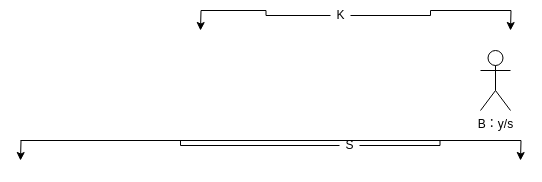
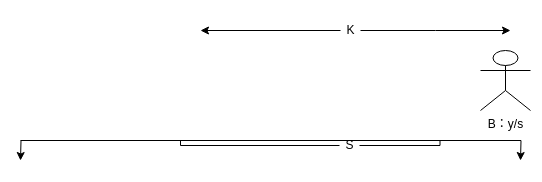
  <mxCell id="0" />
  <mxCell id="1" parent="0" />
  <mxCell id="2" value="" style="endArrow=none;html=1;" edge="1" parent="1"><mxGeometry width="50" height="50" relative="1" as="geometry"><mxPoint x="20" y="140" as="sourcePoint" /><mxPoint x="520" y="140" as="targetPoint" /></mxGeometry></mxCell>
- <mxCell id="3" value="B：y/s" style="shape=umlActor;verticalLabelPosition=bottom;verticalAlign=top;html=1;outlineConnect=0;" vertex="1" parent="1"><mxGeometry x="480" y="50" width="30" height="60" as="geometry" /></mxCell>
+ <mxCell id="3" value="B：y/s" style="shape=umlActor;verticalLabelPosition=bottom;verticalAlign=top;html=1;outlineConnect=0;" vertex="1" parent="1"><mxGeometry x="480" y="50" width="50" height="60" as="geometry" /></mxCell>
  <mxCell id="4" style="edgeStyle=orthogonalEdgeStyle;rounded=0;orthogonalLoop=1;jettySize=auto;html=1;" edge="1" parent="1" source="6"><mxGeometry relative="1" as="geometry"><mxPoint x="20" y="160" as="targetPoint" /></mxGeometry></mxCell>
  <mxCell id="5" style="edgeStyle=orthogonalEdgeStyle;rounded=0;orthogonalLoop=1;jettySize=auto;html=1;" edge="1" parent="1" source="6"><mxGeometry relative="1" as="geometry"><mxPoint x="520" y="160" as="targetPoint" /></mxGeometry></mxCell>
  <mxCell id="6" value="S" style="text;html=1;align=center;verticalAlign=middle;resizable=0;points=[];autosize=1;" vertex="1" parent="1"><mxGeometry x="339" y="135" width="20" height="20" as="geometry" /></mxCell>
  <mxCell id="7" style="edgeStyle=orthogonalEdgeStyle;rounded=0;orthogonalLoop=1;jettySize=auto;html=1;" edge="1" parent="1" source="9"><mxGeometry relative="1" as="geometry"><mxPoint x="510" y="30" as="targetPoint" /></mxGeometry></mxCell>
  <mxCell id="8" style="edgeStyle=orthogonalEdgeStyle;rounded=0;orthogonalLoop=1;jettySize=auto;html=1;" edge="1" parent="1" source="9"><mxGeometry relative="1" as="geometry"><mxPoint x="200" y="30" as="targetPoint" /></mxGeometry></mxCell>
- <mxCell id="9" value="K" style="text;html=1;align=center;verticalAlign=middle;resizable=0;points=[];autosize=1;" vertex="1" parent="1"><mxGeometry x="330" y="5" width="20" height="20" as="geometry" /></mxCell>
+ <mxCell id="9" value="K" style="text;html=1;align=center;verticalAlign=middle;resizable=0;points=[];autosize=1;" vertex="1" parent="1"><mxGeometry x="340" y="20" width="20" height="20" as="geometry" /></mxCell>
